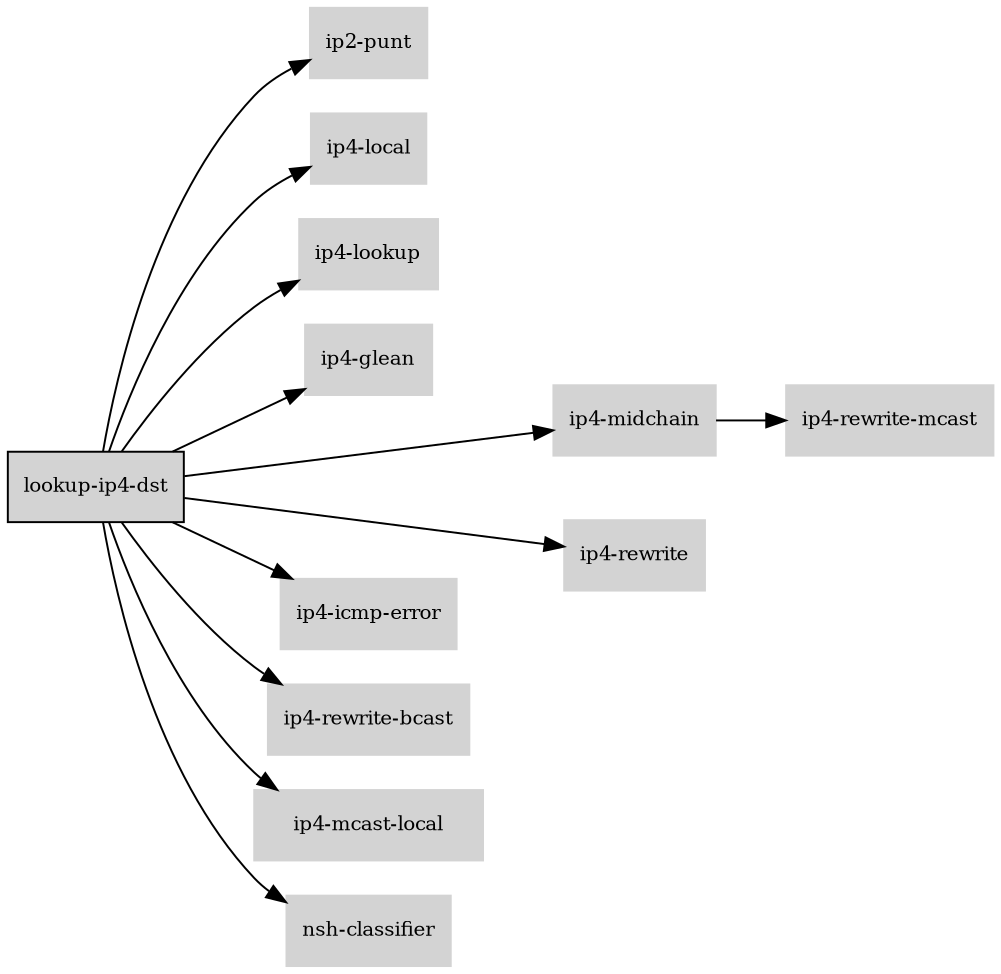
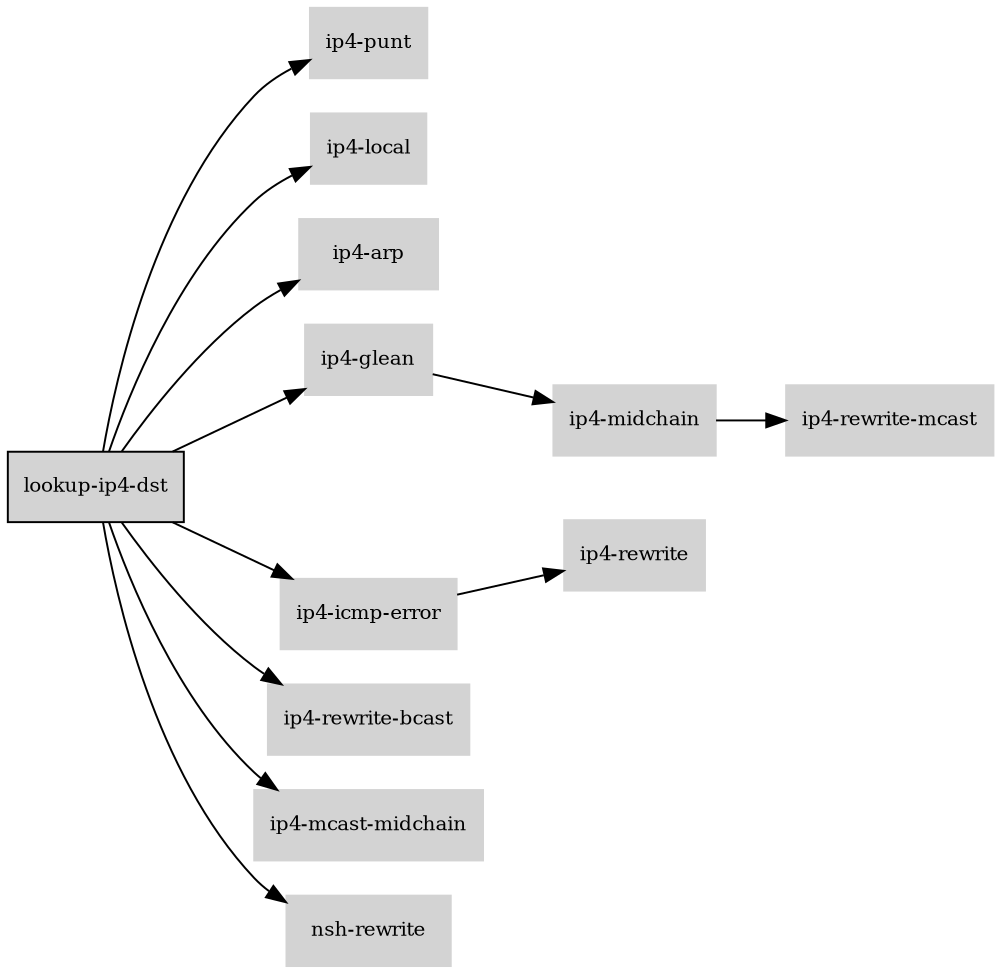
  digraph {
    rankdir=LR
    node [color=lightgray fillcolor=lightgray fontcolor=black fontsize=10 shape=box style=filled]
    edge [fontsize=8]
    "lookup-ip4-dst" [color=black]
-   "ip4-punt" [label="ip2-punt"]
+   "ip4-punt"
    "ip4-local"
-   "ip4-arp" [label="ip4-lookup"]
+   "ip4-arp"
    "ip4-glean"
    "ip4-rewrite"
    "ip4-midchain"
    "ip4-icmp-error"
    "ip4-rewrite-bcast"
-   "ip4-mcast-midchain" [label="ip4-mcast-local"]
-   "nsh-classifier"
+   "ip4-mcast-midchain"
+   "nsh-classifier" [label="nsh-rewrite"]
    "ip4-rewrite-mcast"
    "lookup-ip4-dst" -> "ip4-punt"
    "lookup-ip4-dst" -> "ip4-local"
    "lookup-ip4-dst" -> "ip4-arp"
    "lookup-ip4-dst" -> "ip4-glean"
-   "lookup-ip4-dst" -> "ip4-rewrite"
-   "lookup-ip4-dst" -> "ip4-midchain"
+   "ip4-icmp-error" -> "ip4-rewrite"
+   "ip4-glean" -> "ip4-midchain"
    "lookup-ip4-dst" -> "ip4-icmp-error"
    "lookup-ip4-dst" -> "ip4-rewrite-bcast"
    "lookup-ip4-dst" -> "ip4-mcast-midchain"
    "lookup-ip4-dst" -> "nsh-classifier"
    "ip4-midchain" -> "ip4-rewrite-mcast"
  }
